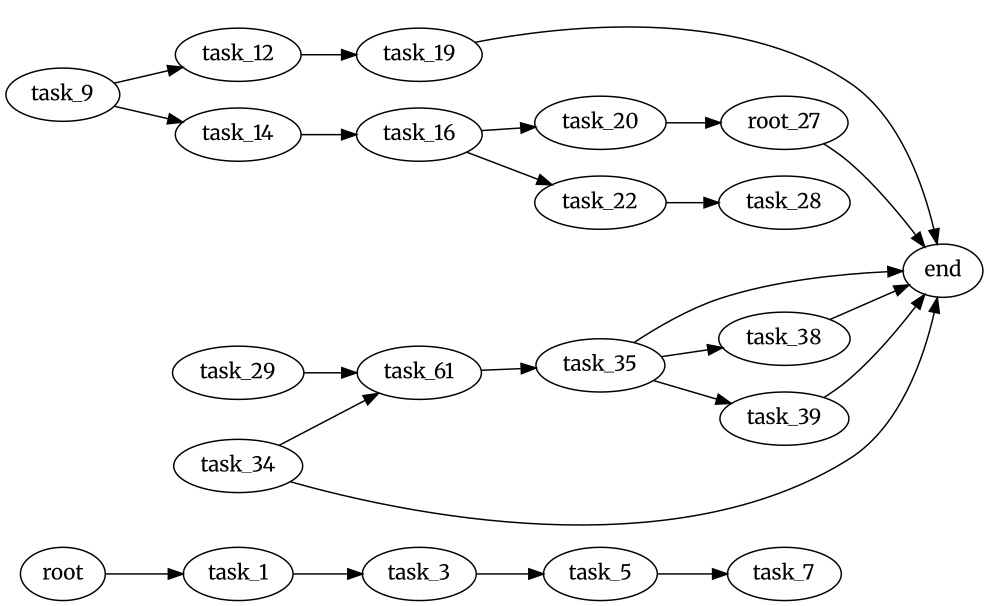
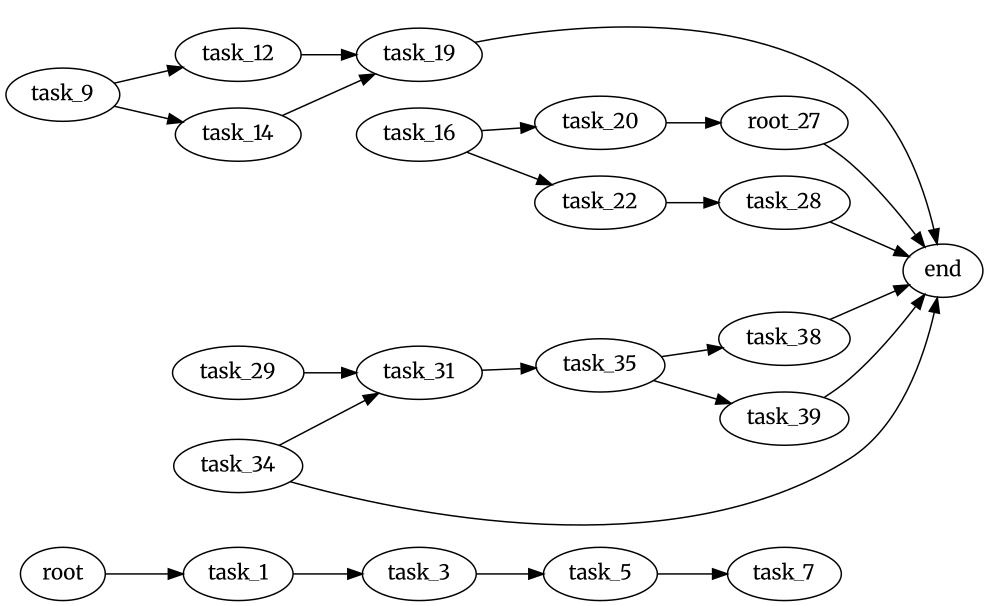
  digraph {
    fontname=Merriweather
    rankdir=LR
    node [fontname=Merriweather]
    edge [fontname=Merriweather]
    root
    task_1
    task_3
    task_5
    task_7
    task_9
    task_12
    task_14
    task_19
    task_16
    end
    task_20
    task_22
    n14 [label=root_27]
    task_28
    task_29
-   task_31 [label=task_61]
+   task_31
    task_35
    task_34
    task_38
    task_39
    root -> task_1
    task_1 -> task_3
    task_3 -> task_5
    task_5 -> task_7
    task_9 -> task_12
    task_9 -> task_14
    task_12 -> task_19
-   task_14 -> task_16
+   task_14 -> task_19
    task_19 -> end
    task_16 -> task_20
    task_16 -> task_22
    task_20 -> n14
    task_22 -> task_28
    n14 -> end
-   task_35 -> end
+   task_28 -> end
    task_29 -> task_31
    task_31 -> task_35
    task_35 -> task_38
    task_35 -> task_39
    task_34 -> end
    task_34 -> task_31
    task_38 -> end
    task_39 -> end
  }
